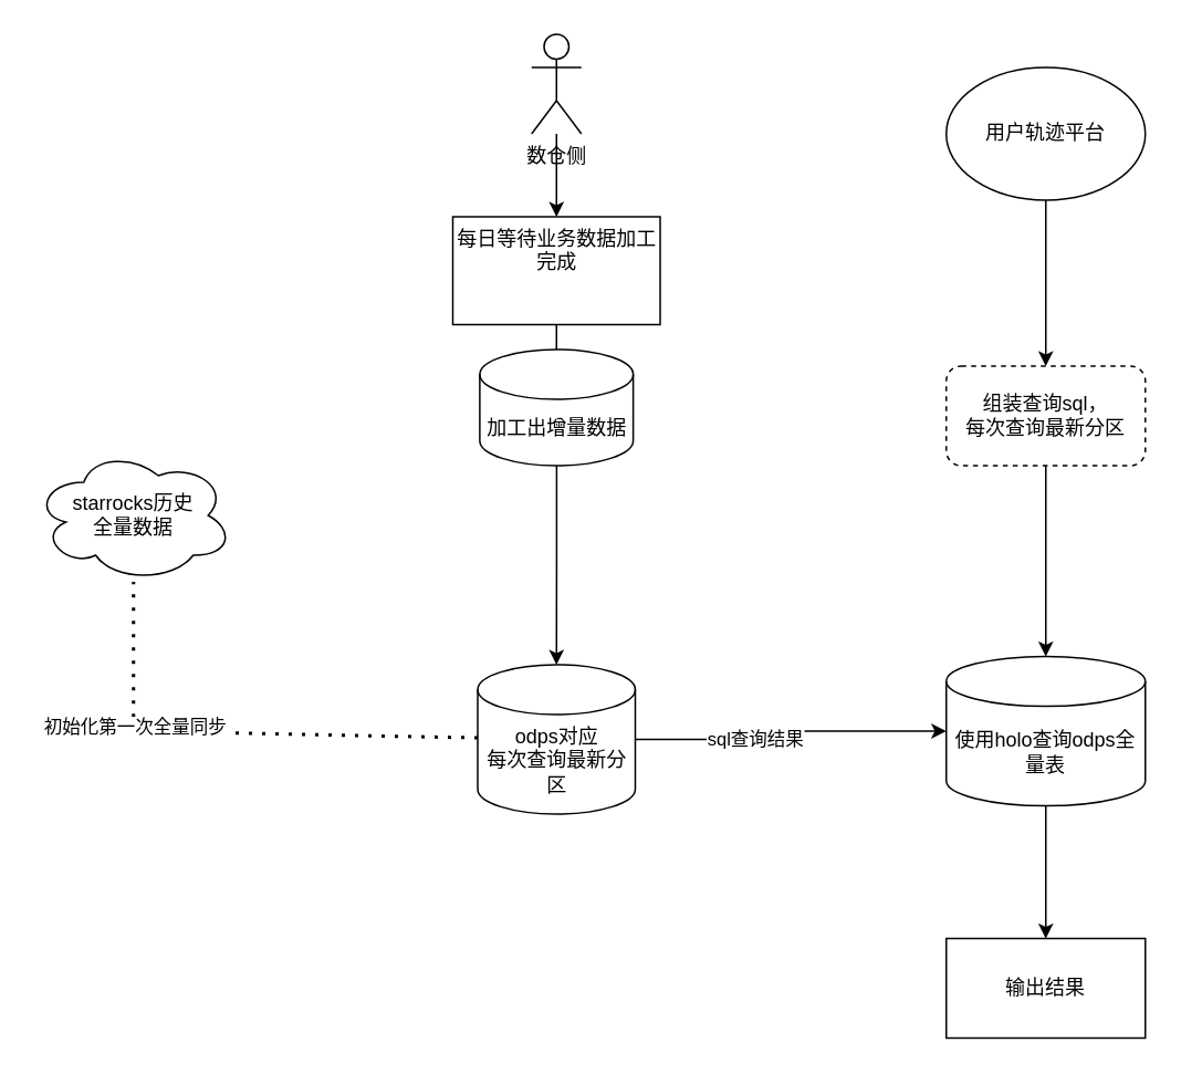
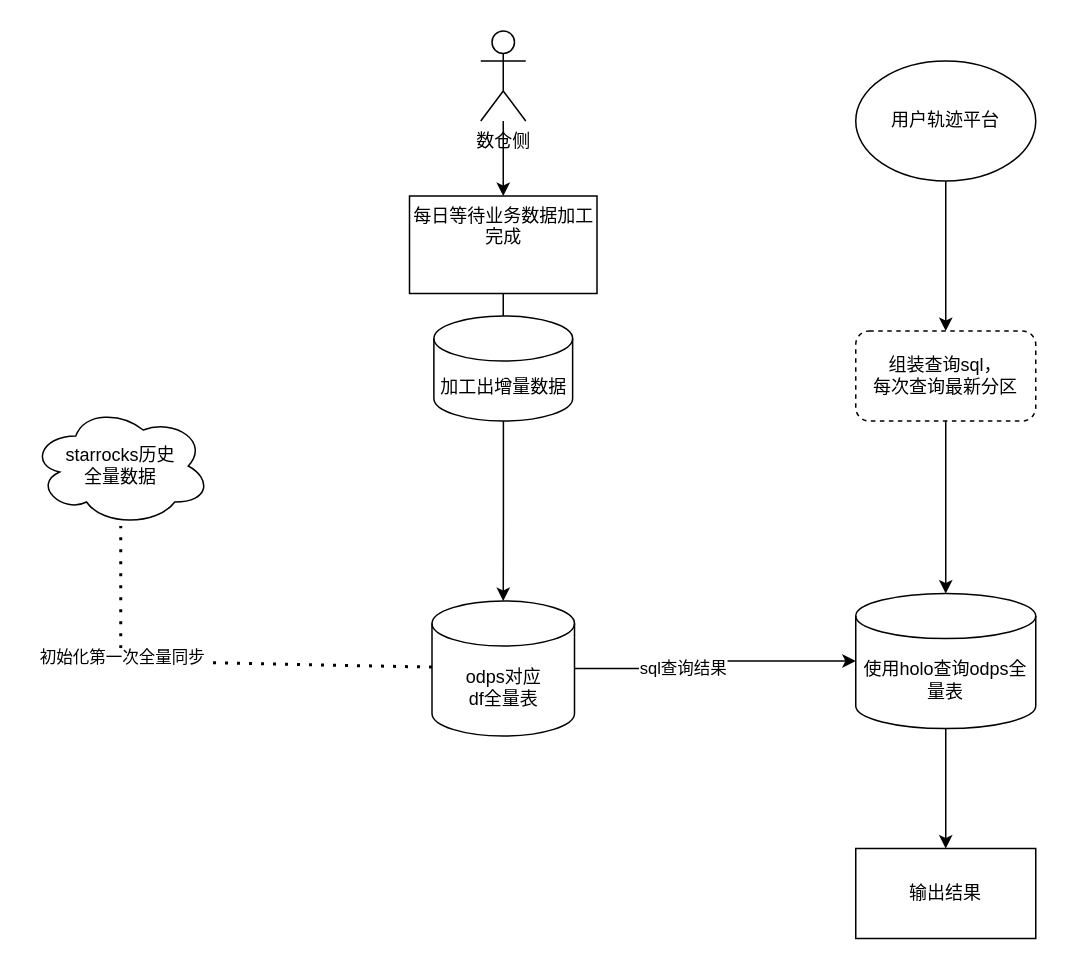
  <mxCell id="0" />
  <mxCell id="1" parent="0" />
  <mxCell id="2" value="" style="edgeStyle=orthogonalEdgeStyle;rounded=0;orthogonalLoop=1;jettySize=auto;html=1;" edge="1" parent="1" source="3" target="5"><mxGeometry relative="1" as="geometry" /></mxCell>
  <mxCell id="3" value="用户轨迹平台" style="ellipse;whiteSpace=wrap;html=1;" vertex="1" parent="1"><mxGeometry x="570" y="40" width="120" height="80" as="geometry" /></mxCell>
  <mxCell id="4" value="" style="edgeStyle=orthogonalEdgeStyle;rounded=0;orthogonalLoop=1;jettySize=auto;html=1;" edge="1" parent="1" source="5" target="7"><mxGeometry relative="1" as="geometry" /></mxCell>
  <mxCell id="5" value="组装查询sql，&lt;div&gt;每次查询最新分区&lt;/div&gt;" style="rounded=1;whiteSpace=wrap;html=1;dashed=1;" vertex="1" parent="1"><mxGeometry x="570" y="220" width="120" height="60" as="geometry" /></mxCell>
  <mxCell id="6" value="" style="edgeStyle=orthogonalEdgeStyle;rounded=0;orthogonalLoop=1;jettySize=auto;html=1;" edge="1" parent="1" source="7" target="15"><mxGeometry relative="1" as="geometry" /></mxCell>
  <mxCell id="7" value="使用holo查询odps全量表" style="shape=cylinder3;whiteSpace=wrap;html=1;boundedLbl=1;backgroundOutline=1;size=15;" vertex="1" parent="1"><mxGeometry x="570" y="395" width="120" height="90" as="geometry" /></mxCell>
  <mxCell id="8" value="" style="edgeStyle=orthogonalEdgeStyle;rounded=0;orthogonalLoop=1;jettySize=auto;html=1;" edge="1" parent="1" source="9" target="11"><mxGeometry relative="1" as="geometry" /></mxCell>
  <mxCell id="9" value="数仓侧" style="shape=umlActor;verticalLabelPosition=bottom;verticalAlign=top;html=1;outlineConnect=0;" vertex="1" parent="1"><mxGeometry x="320" y="20" width="30" height="60" as="geometry" /></mxCell>
  <mxCell id="10" value="" style="edgeStyle=orthogonalEdgeStyle;rounded=0;orthogonalLoop=1;jettySize=auto;html=1;" edge="1" parent="1" source="11" target="13"><mxGeometry relative="1" as="geometry" /></mxCell>
  <mxCell id="11" value="每日等待业务数据加工完成" style="whiteSpace=wrap;html=1;verticalAlign=top;" vertex="1" parent="1"><mxGeometry x="272.5" y="130" width="125" height="65" as="geometry" /></mxCell>
  <mxCell id="12" value="" style="edgeStyle=orthogonalEdgeStyle;rounded=0;orthogonalLoop=1;jettySize=auto;html=1;" edge="1" parent="1" source="13" target="18"><mxGeometry relative="1" as="geometry" /></mxCell>
  <mxCell id="13" value="加工出增量数据" style="shape=cylinder3;whiteSpace=wrap;html=1;boundedLbl=1;backgroundOutline=1;size=15;" vertex="1" parent="1"><mxGeometry x="288.75" y="210" width="92.5" height="70" as="geometry" /></mxCell>
  <mxCell id="14" value="starrocks历史&lt;div&gt;全量数据&lt;/div&gt;" style="ellipse;shape=cloud;whiteSpace=wrap;html=1;" vertex="1" parent="1"><mxGeometry x="20" y="270" width="120" height="80" as="geometry" /></mxCell>
  <mxCell id="15" value="输出结果" style="whiteSpace=wrap;html=1;" vertex="1" parent="1"><mxGeometry x="570" y="565" width="120" height="60" as="geometry" /></mxCell>
  <mxCell id="16" style="edgeStyle=orthogonalEdgeStyle;rounded=0;orthogonalLoop=1;jettySize=auto;html=1;" edge="1" parent="1" source="18" target="7"><mxGeometry relative="1" as="geometry" /></mxCell>
  <mxCell id="17" value="sql查询结果" style="edgeLabel;html=1;align=center;verticalAlign=middle;resizable=0;points=[];" vertex="1" connectable="0" parent="16"><mxGeometry x="-0.257" y="1" relative="1" as="geometry"><mxPoint as="offset" /></mxGeometry></mxCell>
- <mxCell id="18" value="&lt;div&gt;odps对应&lt;/div&gt;每次查询最新分区" style="shape=cylinder3;whiteSpace=wrap;html=1;boundedLbl=1;backgroundOutline=1;size=15;" vertex="1" parent="1"><mxGeometry x="287.5" y="400" width="95" height="90" as="geometry" /></mxCell>
+ <mxCell id="18" value="&lt;div&gt;odps对应&lt;/div&gt;df全量表" style="shape=cylinder3;whiteSpace=wrap;html=1;boundedLbl=1;backgroundOutline=1;size=15;" vertex="1" parent="1"><mxGeometry x="287.5" y="400" width="95" height="90" as="geometry" /></mxCell>
  <mxCell id="19" value="" style="endArrow=none;dashed=1;html=1;dashPattern=1 3;strokeWidth=2;rounded=0;entryX=0.5;entryY=1;entryDx=0;entryDy=0;entryPerimeter=0;" edge="1" parent="1" source="18" target="14"><mxGeometry width="50" height="50" relative="1" as="geometry"><mxPoint x="30" y="420" as="sourcePoint" /><mxPoint x="80" y="370" as="targetPoint" /><Array as="points"><mxPoint x="80" y="440" /></Array></mxGeometry></mxCell>
  <mxCell id="20" value="初始化第一次全量同步" style="edgeLabel;html=1;align=center;verticalAlign=middle;resizable=0;points=[];" vertex="1" connectable="0" parent="19"><mxGeometry x="0.41" relative="1" as="geometry"><mxPoint as="offset" /></mxGeometry></mxCell>
